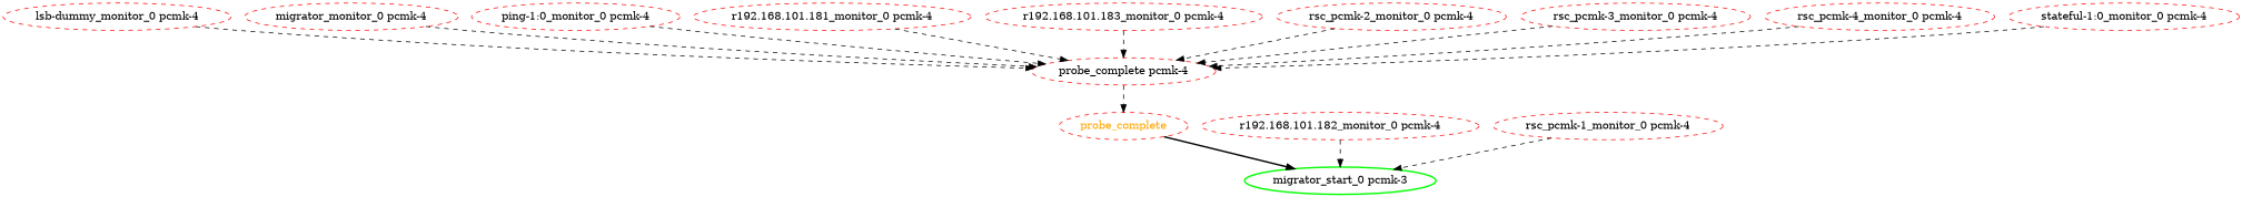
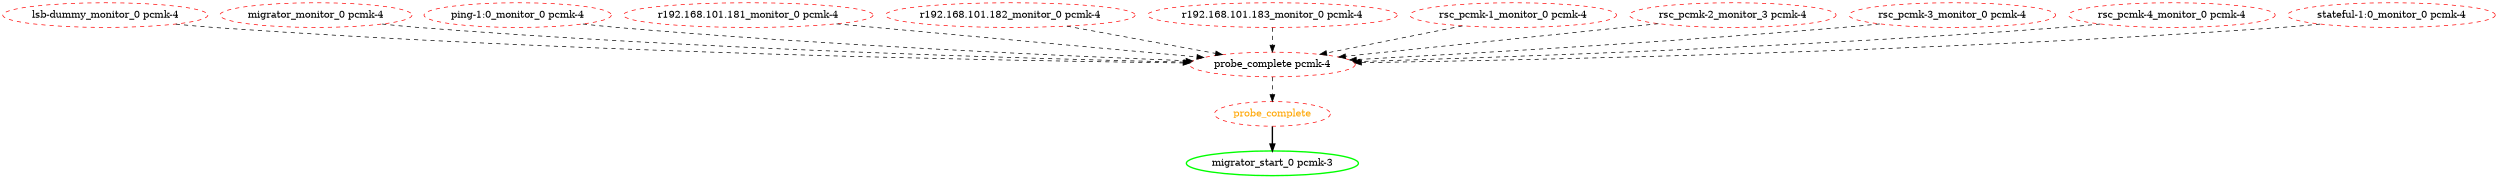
  digraph {
    node [color=red fontcolor=black style=dashed]
    edge [style=dashed]
    "lsb-dummy_monitor_0 pcmk-4"
    "probe_complete pcmk-4"
    probe_complete [fontcolor=orange]
    "migrator_start_0 pcmk-3" [color=green style=bold]
    "migrator_monitor_0 pcmk-4"
    "ping-1:0_monitor_0 pcmk-4"
    "r192.168.101.181_monitor_0 pcmk-4"
    "r192.168.101.182_monitor_0 pcmk-4"
    "r192.168.101.183_monitor_0 pcmk-4"
    "rsc_pcmk-1_monitor_0 pcmk-4"
-   "rsc_pcmk-2_monitor_0 pcmk-4"
+   "rsc_pcmk-2_monitor_0 pcmk-4" [label="rsc_pcmk-2_monitor_3 pcmk-4"]
    "rsc_pcmk-3_monitor_0 pcmk-4"
    "rsc_pcmk-4_monitor_0 pcmk-4"
    "stateful-1:0_monitor_0 pcmk-4"
    "lsb-dummy_monitor_0 pcmk-4" -> "probe_complete pcmk-4"
    "probe_complete pcmk-4" -> probe_complete
    probe_complete -> "migrator_start_0 pcmk-3" [style=bold]
    "migrator_monitor_0 pcmk-4" -> "probe_complete pcmk-4"
    "ping-1:0_monitor_0 pcmk-4" -> "probe_complete pcmk-4"
    "r192.168.101.181_monitor_0 pcmk-4" -> "probe_complete pcmk-4"
-   "r192.168.101.182_monitor_0 pcmk-4" -> "migrator_start_0 pcmk-3"
+   "r192.168.101.182_monitor_0 pcmk-4" -> "probe_complete pcmk-4"
    "r192.168.101.183_monitor_0 pcmk-4" -> "probe_complete pcmk-4"
-   "rsc_pcmk-1_monitor_0 pcmk-4" -> "migrator_start_0 pcmk-3"
+   "rsc_pcmk-1_monitor_0 pcmk-4" -> "probe_complete pcmk-4"
    "rsc_pcmk-2_monitor_0 pcmk-4" -> "probe_complete pcmk-4"
    "rsc_pcmk-3_monitor_0 pcmk-4" -> "probe_complete pcmk-4"
    "rsc_pcmk-4_monitor_0 pcmk-4" -> "probe_complete pcmk-4"
    "stateful-1:0_monitor_0 pcmk-4" -> "probe_complete pcmk-4"
  }
